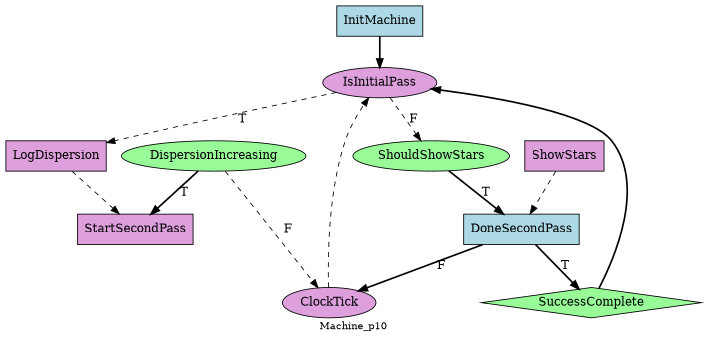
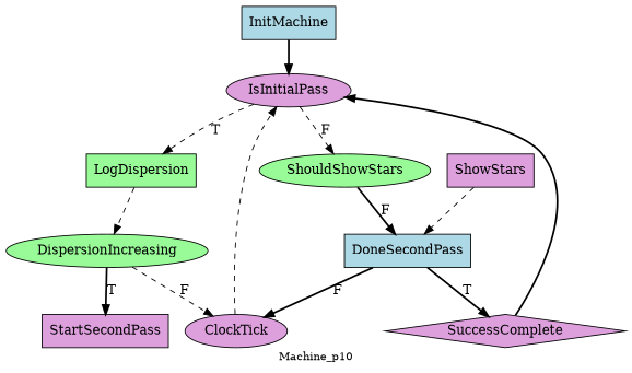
  digraph {
    fontsize=12
    label=Machine_p10
    node [fillcolor=plum shape=box style=filled]
    edge [style=bold]
    InitMachine [fillcolor=lightblue]
    IsInitialPass [shape=ellipse]
-   LogDispersion
+   LogDispersion [fillcolor=palegreen]
    ShouldShowStars [fillcolor=palegreen shape=ellipse]
    DispersionIncreasing [fillcolor=palegreen shape=ellipse]
    StartSecondPass
    ClockTick [shape=ellipse]
    DoneSecondPass [fillcolor=lightblue]
    ShowStars
-   SuccessComplete [fillcolor=palegreen shape=diamond]
+   SuccessComplete [shape=diamond]
    InitMachine -> IsInitialPass
    IsInitialPass -> LogDispersion [label=T style=dashed]
    IsInitialPass -> ShouldShowStars [label=F style=dashed]
-   LogDispersion -> StartSecondPass [style=dashed]
-   ShouldShowStars -> DoneSecondPass [label=T]
+   LogDispersion -> DispersionIncreasing [style=dashed]
+   ShouldShowStars -> DoneSecondPass [label=F]
    DispersionIncreasing -> StartSecondPass [label=T]
    DispersionIncreasing -> ClockTick [label=F style=dashed]
    ClockTick -> IsInitialPass [style=dashed]
    DoneSecondPass -> ClockTick [label=F]
    DoneSecondPass -> SuccessComplete [label=T]
    ShowStars -> DoneSecondPass [style=dashed]
    SuccessComplete -> IsInitialPass
  }
